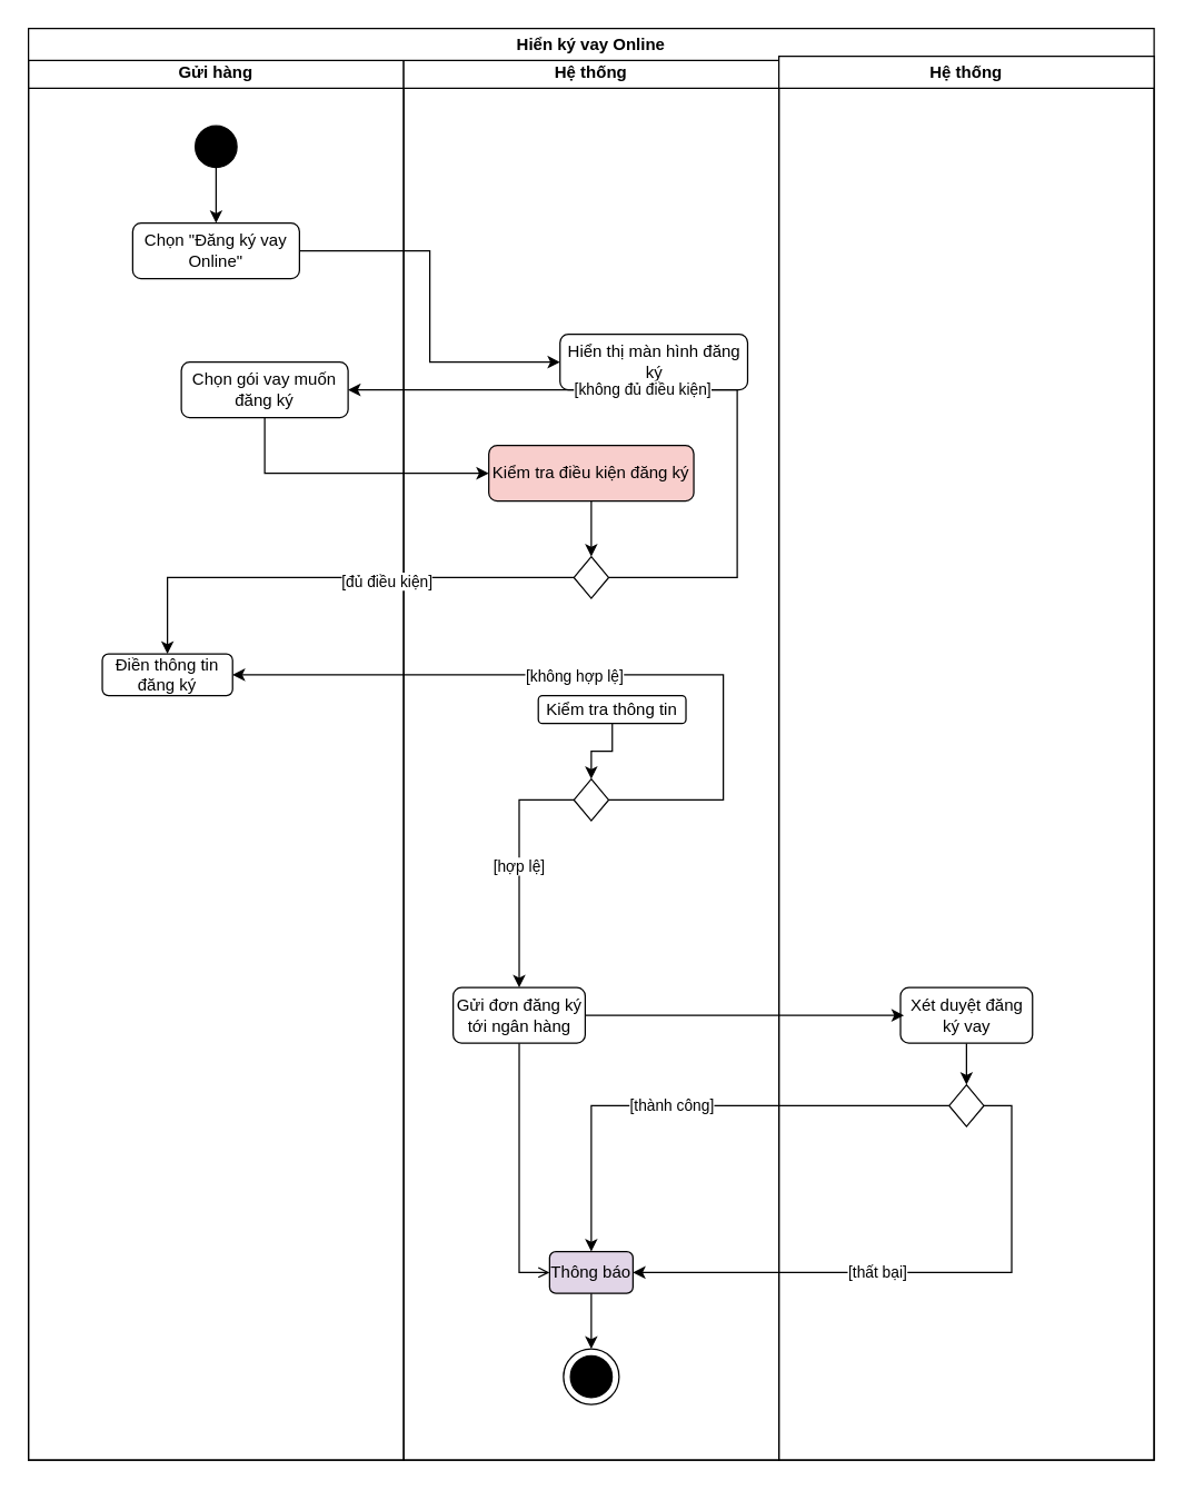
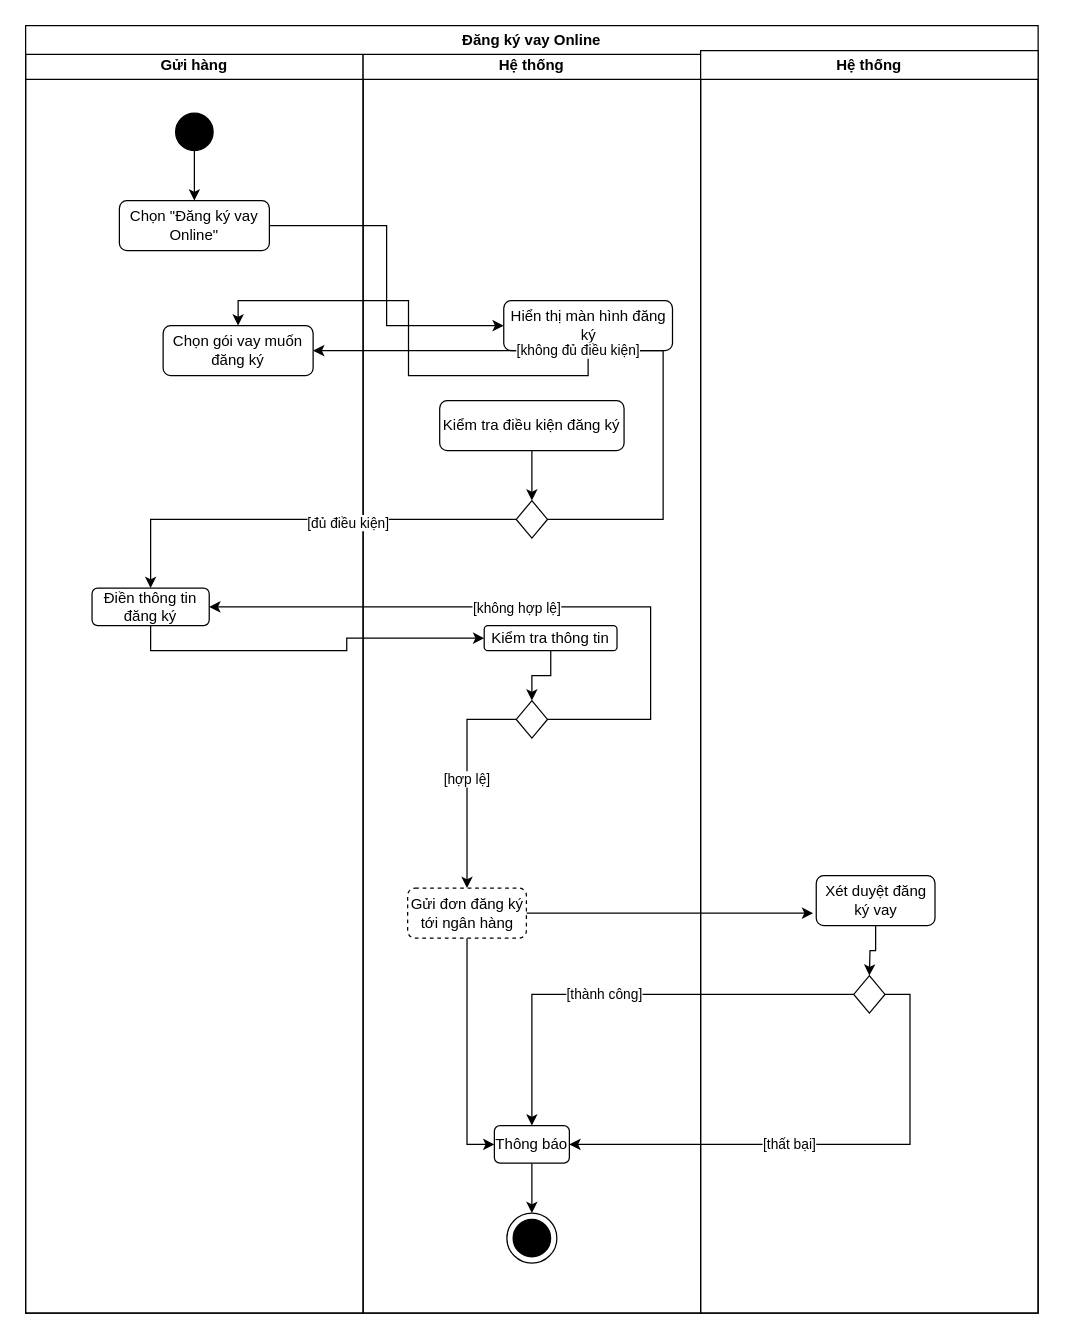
  <mxCell id="0" />
  <mxCell id="1" parent="0" />
  <mxCell id="2" value="" style="edgeStyle=orthogonalEdgeStyle;rounded=0;orthogonalLoop=1;jettySize=auto;html=1;exitX=0.5;exitY=1;exitDx=0;exitDy=0;entryX=0.5;entryY=0;entryDx=0;entryDy=0;" parent="1" source="3" target="24" edge="1"><mxGeometry relative="1" as="geometry"><mxPoint x="205" y="130" as="sourcePoint" /><mxPoint x="155" y="160" as="targetPoint" /></mxGeometry></mxCell>
  <mxCell id="3" value="" style="ellipse;fillColor=strokeColor;html=1;" parent="1" vertex="1"><mxGeometry x="140" y="90" width="30" height="30" as="geometry" /></mxCell>
  <mxCell id="4" value="Gửi hàng" style="swimlane;whiteSpace=wrap;html=1;" parent="1" vertex="1"><mxGeometry x="20" y="40" width="270" height="1010" as="geometry" /></mxCell>
  <mxCell id="5" value="Hệ thống" style="swimlane;whiteSpace=wrap;html=1;" parent="1" vertex="1"><mxGeometry x="290" y="40" width="270" height="1010" as="geometry" /></mxCell>
- <mxCell id="6" value="Hiển ký vay Online" style="swimlane;whiteSpace=wrap;html=1;" parent="1" vertex="1"><mxGeometry x="20" y="20" width="810" height="1030" as="geometry" /></mxCell>
+ <mxCell id="6" value="Đăng ký vay Online" style="swimlane;whiteSpace=wrap;html=1;" parent="1" vertex="1"><mxGeometry x="20" y="20" width="810" height="1030" as="geometry" /></mxCell>
  <mxCell id="7" value="Hệ thống" style="swimlane;whiteSpace=wrap;html=1;" parent="6" vertex="1"><mxGeometry x="540" y="20" width="270" height="1010" as="geometry" /></mxCell>
  <mxCell id="8" style="edgeStyle=orthogonalEdgeStyle;rounded=0;orthogonalLoop=1;jettySize=auto;html=1;exitX=0.5;exitY=1;exitDx=0;exitDy=0;" parent="7" source="9" edge="1"><mxGeometry relative="1" as="geometry"><mxPoint x="135" y="740" as="targetPoint" /></mxGeometry></mxCell>
- <mxCell id="9" value="Xét duyệt đăng ký vay" style="rounded=1;whiteSpace=wrap;html=1;fontSize=12;glass=0;strokeWidth=1;shadow=0;" parent="7" vertex="1"><mxGeometry x="87.5" y="670" width="95" height="40" as="geometry" /></mxCell>
+ <mxCell id="9" value="Xét duyệt đăng ký vay" style="rounded=1;whiteSpace=wrap;html=1;fontSize=12;glass=0;strokeWidth=1;shadow=0;" parent="7" vertex="1"><mxGeometry x="92.5" y="660" width="95" height="40" as="geometry" /></mxCell>
  <mxCell id="10" value="" style="rhombus;whiteSpace=wrap;html=1;" parent="7" vertex="1"><mxGeometry x="122.5" y="740" width="25" height="30" as="geometry" /></mxCell>
  <mxCell id="11" value="Chọn gói vay muốn đăng ký" style="rounded=1;whiteSpace=wrap;html=1;fontSize=12;glass=0;strokeWidth=1;shadow=0;" parent="6" vertex="1"><mxGeometry x="110" y="240" width="120" height="40" as="geometry" /></mxCell>
+ <mxCell id="12" style="edgeStyle=orthogonalEdgeStyle;rounded=0;orthogonalLoop=1;jettySize=auto;html=1;exitX=0.5;exitY=1;exitDx=0;exitDy=0;entryX=0;entryY=0.5;entryDx=0;entryDy=0;" parent="6" source="13" target="14" edge="1"><mxGeometry relative="1" as="geometry" /></mxCell>
  <mxCell id="13" value="Điền thông tin đăng ký" style="rounded=1;whiteSpace=wrap;html=1;fontSize=12;glass=0;strokeWidth=1;shadow=0;" parent="6" vertex="1"><mxGeometry x="53.13" y="450" width="93.75" height="30" as="geometry" /></mxCell>
  <mxCell id="14" value="Kiểm tra thông tin" style="rounded=1;whiteSpace=wrap;html=1;" parent="6" vertex="1"><mxGeometry x="366.87" y="480" width="106.25" height="20" as="geometry" /></mxCell>
  <mxCell id="15" style="edgeStyle=orthogonalEdgeStyle;rounded=0;orthogonalLoop=1;jettySize=auto;html=1;exitX=1;exitY=0.5;exitDx=0;exitDy=0;entryX=1;entryY=0.5;entryDx=0;entryDy=0;" parent="6" source="17" target="13" edge="1"><mxGeometry relative="1" as="geometry"><mxPoint x="475.0" y="610" as="targetPoint" /><Array as="points"><mxPoint x="500" y="555" /><mxPoint x="500" y="465" /></Array></mxGeometry></mxCell>
  <mxCell id="16" value="[không hợp lệ]" style="edgeLabel;html=1;align=center;verticalAlign=middle;resizable=0;points=[];" parent="15" vertex="1" connectable="0"><mxGeometry x="-0.265" relative="1" as="geometry"><mxPoint x="-87" as="offset" /></mxGeometry></mxCell>
  <mxCell id="17" value="" style="rhombus;whiteSpace=wrap;html=1;" parent="6" vertex="1"><mxGeometry x="392.5" y="540" width="25" height="30" as="geometry" /></mxCell>
  <mxCell id="18" value="" style="edgeStyle=orthogonalEdgeStyle;rounded=0;orthogonalLoop=1;jettySize=auto;html=1;" parent="6" source="14" target="17" edge="1"><mxGeometry relative="1" as="geometry" /></mxCell>
- <mxCell id="19" style="edgeStyle=orthogonalEdgeStyle;rounded=0;orthogonalLoop=1;jettySize=auto;html=1;exitX=0.5;exitY=1;exitDx=0;exitDy=0;entryX=0;entryY=0.5;entryDx=0;entryDy=0;endArrow=open;" parent="6" source="21" target="30" edge="1"><mxGeometry relative="1" as="geometry"><mxPoint x="387.13" y="835" as="targetPoint" /></mxGeometry></mxCell>
+ <mxCell id="19" style="edgeStyle=orthogonalEdgeStyle;rounded=0;orthogonalLoop=1;jettySize=auto;html=1;exitX=0.5;exitY=1;exitDx=0;exitDy=0;entryX=0;entryY=0.5;entryDx=0;entryDy=0;" parent="6" source="21" target="30" edge="1"><mxGeometry relative="1" as="geometry"><mxPoint x="387.13" y="835" as="targetPoint" /></mxGeometry></mxCell>
  <mxCell id="20" style="edgeStyle=orthogonalEdgeStyle;rounded=0;orthogonalLoop=1;jettySize=auto;html=1;exitX=1;exitY=0.5;exitDx=0;exitDy=0;" parent="6" source="21" edge="1"><mxGeometry relative="1" as="geometry"><mxPoint x="630" y="710" as="targetPoint" /></mxGeometry></mxCell>
- <mxCell id="21" value="Gửi đơn đăng ký tới ngân hàng" style="rounded=1;whiteSpace=wrap;html=1;fontSize=12;glass=0;strokeWidth=1;shadow=0;" parent="6" vertex="1"><mxGeometry x="305.62" y="690" width="95" height="40" as="geometry" /></mxCell>
+ <mxCell id="21" value="Gửi đơn đăng ký tới ngân hàng" style="rounded=1;whiteSpace=wrap;html=1;fontSize=12;glass=0;strokeWidth=1;shadow=0;dashed=1;" parent="6" vertex="1"><mxGeometry x="305.62" y="690" width="95" height="40" as="geometry" /></mxCell>
  <mxCell id="22" value="[hợp lệ]" style="edgeStyle=orthogonalEdgeStyle;rounded=0;orthogonalLoop=1;jettySize=auto;html=1;entryX=0.5;entryY=0;entryDx=0;entryDy=0;exitX=0;exitY=0.5;exitDx=0;exitDy=0;" parent="6" source="17" target="21" edge="1"><mxGeometry relative="1" as="geometry"><mxPoint x="337.522" y="610" as="targetPoint" /></mxGeometry></mxCell>
  <mxCell id="23" style="edgeStyle=orthogonalEdgeStyle;rounded=0;orthogonalLoop=1;jettySize=auto;html=1;exitX=1;exitY=0.5;exitDx=0;exitDy=0;entryX=0;entryY=0.5;entryDx=0;entryDy=0;" parent="6" source="24" target="26" edge="1"><mxGeometry relative="1" as="geometry" /></mxCell>
  <mxCell id="24" value="Chọn &quot;Đăng ký vay Online&quot;" style="rounded=1;whiteSpace=wrap;html=1;fontSize=12;glass=0;strokeWidth=1;shadow=0;" parent="6" vertex="1"><mxGeometry x="75" y="140" width="120" height="40" as="geometry" /></mxCell>
+ <mxCell id="25" style="edgeStyle=orthogonalEdgeStyle;rounded=0;orthogonalLoop=1;jettySize=auto;html=1;exitX=0.5;exitY=1;exitDx=0;exitDy=0;entryX=0.5;entryY=0;entryDx=0;entryDy=0;" parent="6" source="26" target="11" edge="1"><mxGeometry relative="1" as="geometry" /></mxCell>
  <mxCell id="26" value="Hiển thị màn hình đăng ký" style="rounded=1;whiteSpace=wrap;html=1;fontSize=12;glass=0;strokeWidth=1;shadow=0;" parent="6" vertex="1"><mxGeometry x="382.5" y="220" width="135" height="40" as="geometry" /></mxCell>
  <mxCell id="27" style="edgeStyle=orthogonalEdgeStyle;rounded=0;orthogonalLoop=1;jettySize=auto;html=1;exitX=0.5;exitY=1;exitDx=0;exitDy=0;entryX=0.5;entryY=0;entryDx=0;entryDy=0;" parent="6" source="28" target="38" edge="1"><mxGeometry relative="1" as="geometry" /></mxCell>
- <mxCell id="28" value="Kiểm tra điều kiện đăng ký" style="rounded=1;whiteSpace=wrap;html=1;fontSize=12;glass=0;strokeWidth=1;shadow=0;fillColor=#f8cecc;" parent="6" vertex="1"><mxGeometry x="331.25" y="300" width="147.5" height="40" as="geometry" /></mxCell>
- <mxCell id="29" style="edgeStyle=orthogonalEdgeStyle;rounded=0;orthogonalLoop=1;jettySize=auto;html=1;exitX=0.5;exitY=1;exitDx=0;exitDy=0;entryX=0;entryY=0.5;entryDx=0;entryDy=0;" parent="6" source="11" target="28" edge="1"><mxGeometry relative="1" as="geometry" /></mxCell>
- <mxCell id="30" value="Thông báo" style="rounded=1;whiteSpace=wrap;html=1;fontSize=12;glass=0;strokeWidth=1;shadow=0;fillColor=#e1d5e7;" parent="6" vertex="1"><mxGeometry x="375" y="880" width="60" height="30" as="geometry" /></mxCell>
+ <mxCell id="28" value="Kiểm tra điều kiện đăng ký" style="rounded=1;whiteSpace=wrap;html=1;fontSize=12;glass=0;strokeWidth=1;shadow=0;" parent="6" vertex="1"><mxGeometry x="331.25" y="300" width="147.5" height="40" as="geometry" /></mxCell>
+ <mxCell id="30" value="Thông báo" style="rounded=1;whiteSpace=wrap;html=1;fontSize=12;glass=0;strokeWidth=1;shadow=0;" parent="6" vertex="1"><mxGeometry x="375" y="880" width="60" height="30" as="geometry" /></mxCell>
  <mxCell id="31" value="" style="ellipse;whiteSpace=wrap;html=1;aspect=fixed;" parent="6" vertex="1"><mxGeometry x="385" y="950" width="40" height="40" as="geometry" /></mxCell>
  <mxCell id="32" value="" style="ellipse;fillColor=strokeColor;html=1;" parent="6" vertex="1"><mxGeometry x="390" y="955" width="30" height="30" as="geometry" /></mxCell>
  <mxCell id="33" style="edgeStyle=orthogonalEdgeStyle;rounded=0;orthogonalLoop=1;jettySize=auto;html=1;entryX=0.5;entryY=0;entryDx=0;entryDy=0;" parent="6" source="30" target="31" edge="1"><mxGeometry relative="1" as="geometry" /></mxCell>
  <mxCell id="34" style="edgeStyle=orthogonalEdgeStyle;rounded=0;orthogonalLoop=1;jettySize=auto;html=1;exitX=0;exitY=0.5;exitDx=0;exitDy=0;entryX=0.5;entryY=0;entryDx=0;entryDy=0;" parent="6" source="38" target="13" edge="1"><mxGeometry relative="1" as="geometry" /></mxCell>
  <mxCell id="35" value="[đủ điều kiện]" style="edgeLabel;html=1;align=center;verticalAlign=middle;resizable=0;points=[];" parent="34" vertex="1" connectable="0"><mxGeometry x="-0.223" y="2" relative="1" as="geometry"><mxPoint as="offset" /></mxGeometry></mxCell>
  <mxCell id="36" style="edgeStyle=orthogonalEdgeStyle;rounded=0;orthogonalLoop=1;jettySize=auto;html=1;exitX=1;exitY=0.5;exitDx=0;exitDy=0;entryX=1;entryY=0.5;entryDx=0;entryDy=0;" parent="6" source="38" target="11" edge="1"><mxGeometry relative="1" as="geometry"><Array as="points"><mxPoint x="510" y="395" /><mxPoint x="510" y="260" /></Array></mxGeometry></mxCell>
  <mxCell id="37" value="[không đủ điều kiện]" style="edgeLabel;html=1;align=center;verticalAlign=middle;resizable=0;points=[];" parent="36" vertex="1" connectable="0"><mxGeometry x="0.165" y="-1" relative="1" as="geometry"><mxPoint as="offset" /></mxGeometry></mxCell>
  <mxCell id="38" value="" style="rhombus;whiteSpace=wrap;html=1;" parent="6" vertex="1"><mxGeometry x="392.5" y="380" width="25" height="30" as="geometry" /></mxCell>
  <mxCell id="39" style="edgeStyle=orthogonalEdgeStyle;rounded=0;orthogonalLoop=1;jettySize=auto;html=1;exitX=0;exitY=0.5;exitDx=0;exitDy=0;entryX=0.5;entryY=0;entryDx=0;entryDy=0;" parent="6" source="10" target="30" edge="1"><mxGeometry relative="1" as="geometry" /></mxCell>
  <mxCell id="40" value="[thành công]" style="edgeLabel;html=1;align=center;verticalAlign=middle;resizable=0;points=[];" parent="39" vertex="1" connectable="0"><mxGeometry x="0.106" y="-1" relative="1" as="geometry"><mxPoint as="offset" /></mxGeometry></mxCell>
  <mxCell id="41" style="edgeStyle=orthogonalEdgeStyle;rounded=0;orthogonalLoop=1;jettySize=auto;html=1;exitX=1;exitY=0.5;exitDx=0;exitDy=0;entryX=1;entryY=0.5;entryDx=0;entryDy=0;" parent="6" source="10" target="30" edge="1"><mxGeometry relative="1" as="geometry" /></mxCell>
  <mxCell id="42" value="[thất bại]" style="edgeLabel;html=1;align=center;verticalAlign=middle;resizable=0;points=[];" parent="41" vertex="1" connectable="0"><mxGeometry x="0.151" y="-1" relative="1" as="geometry"><mxPoint as="offset" /></mxGeometry></mxCell>
